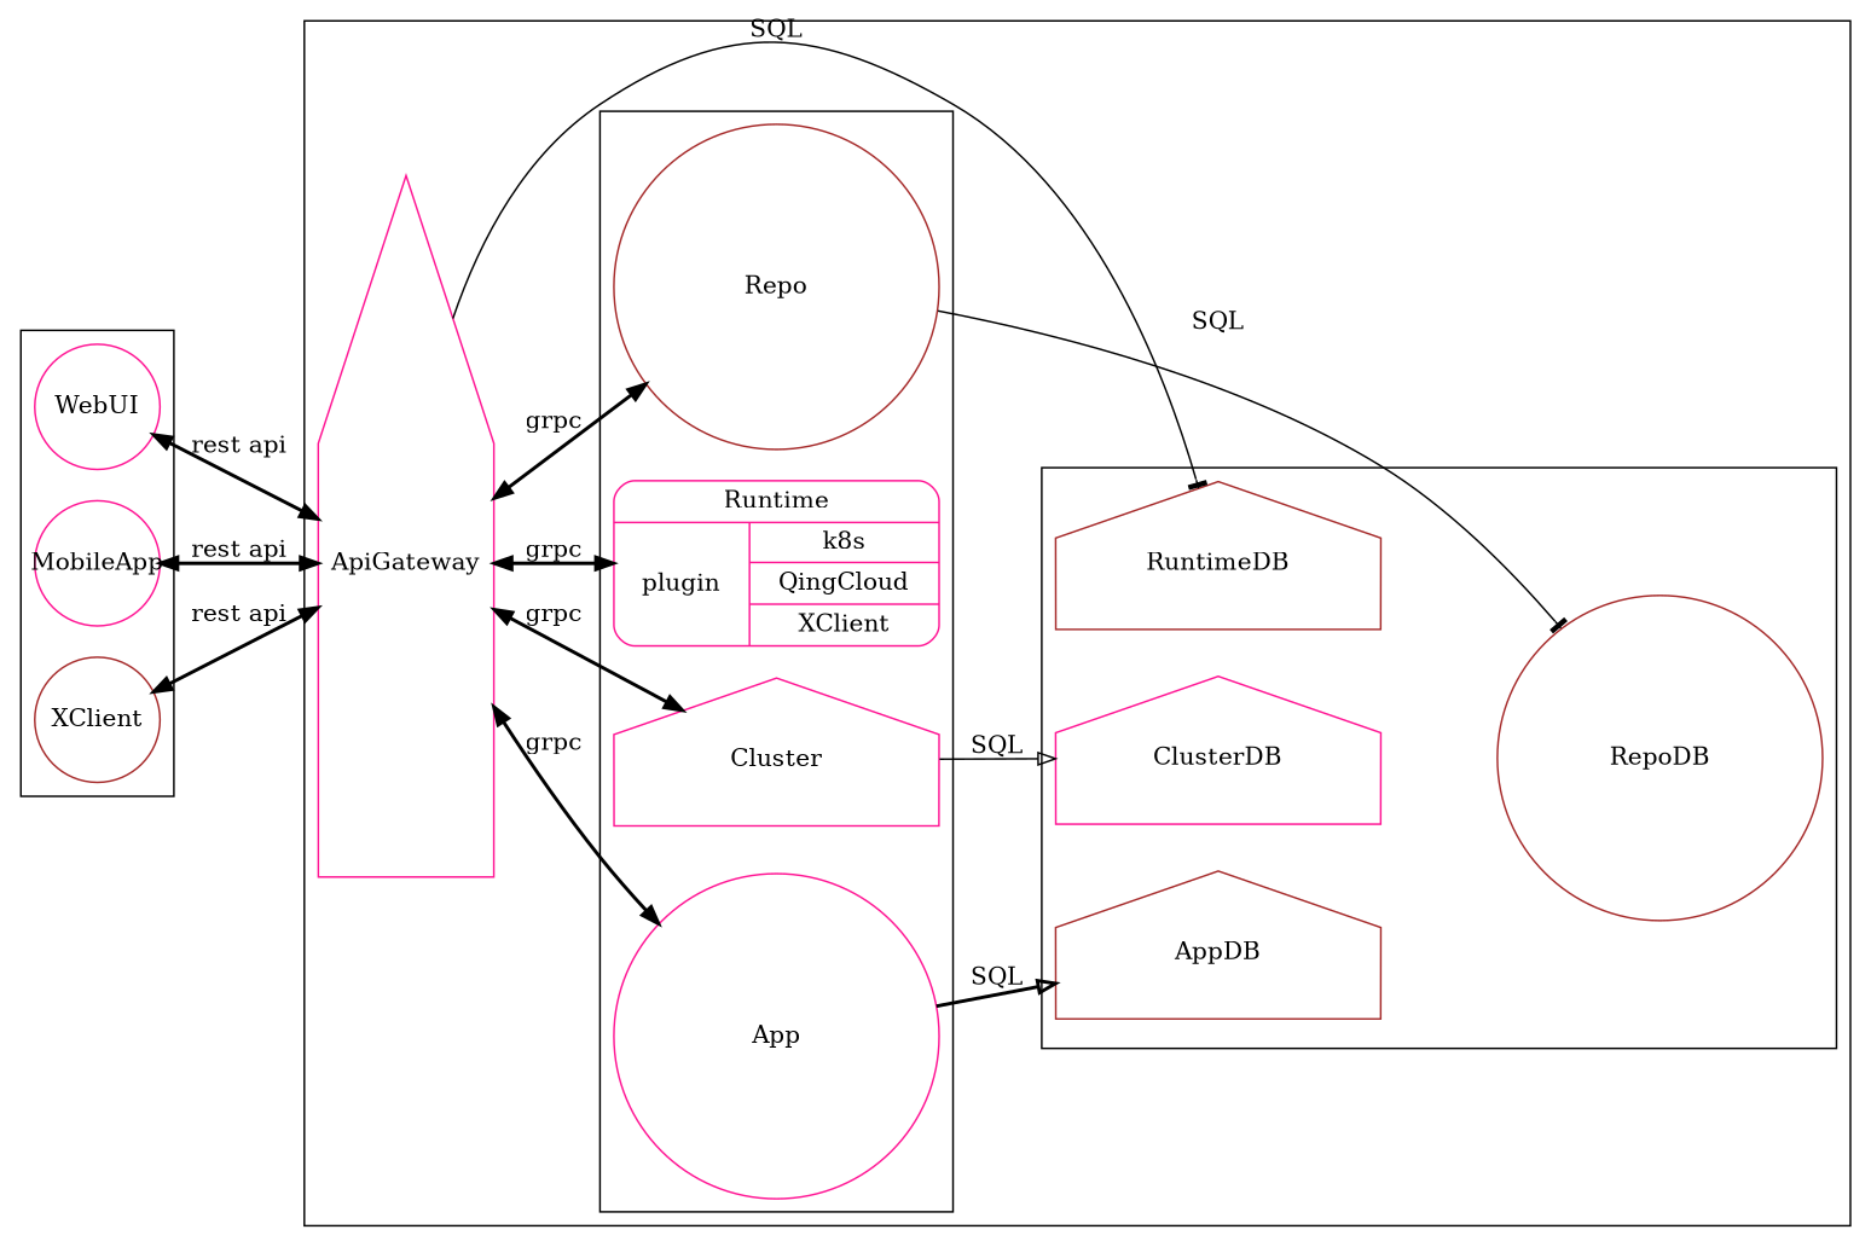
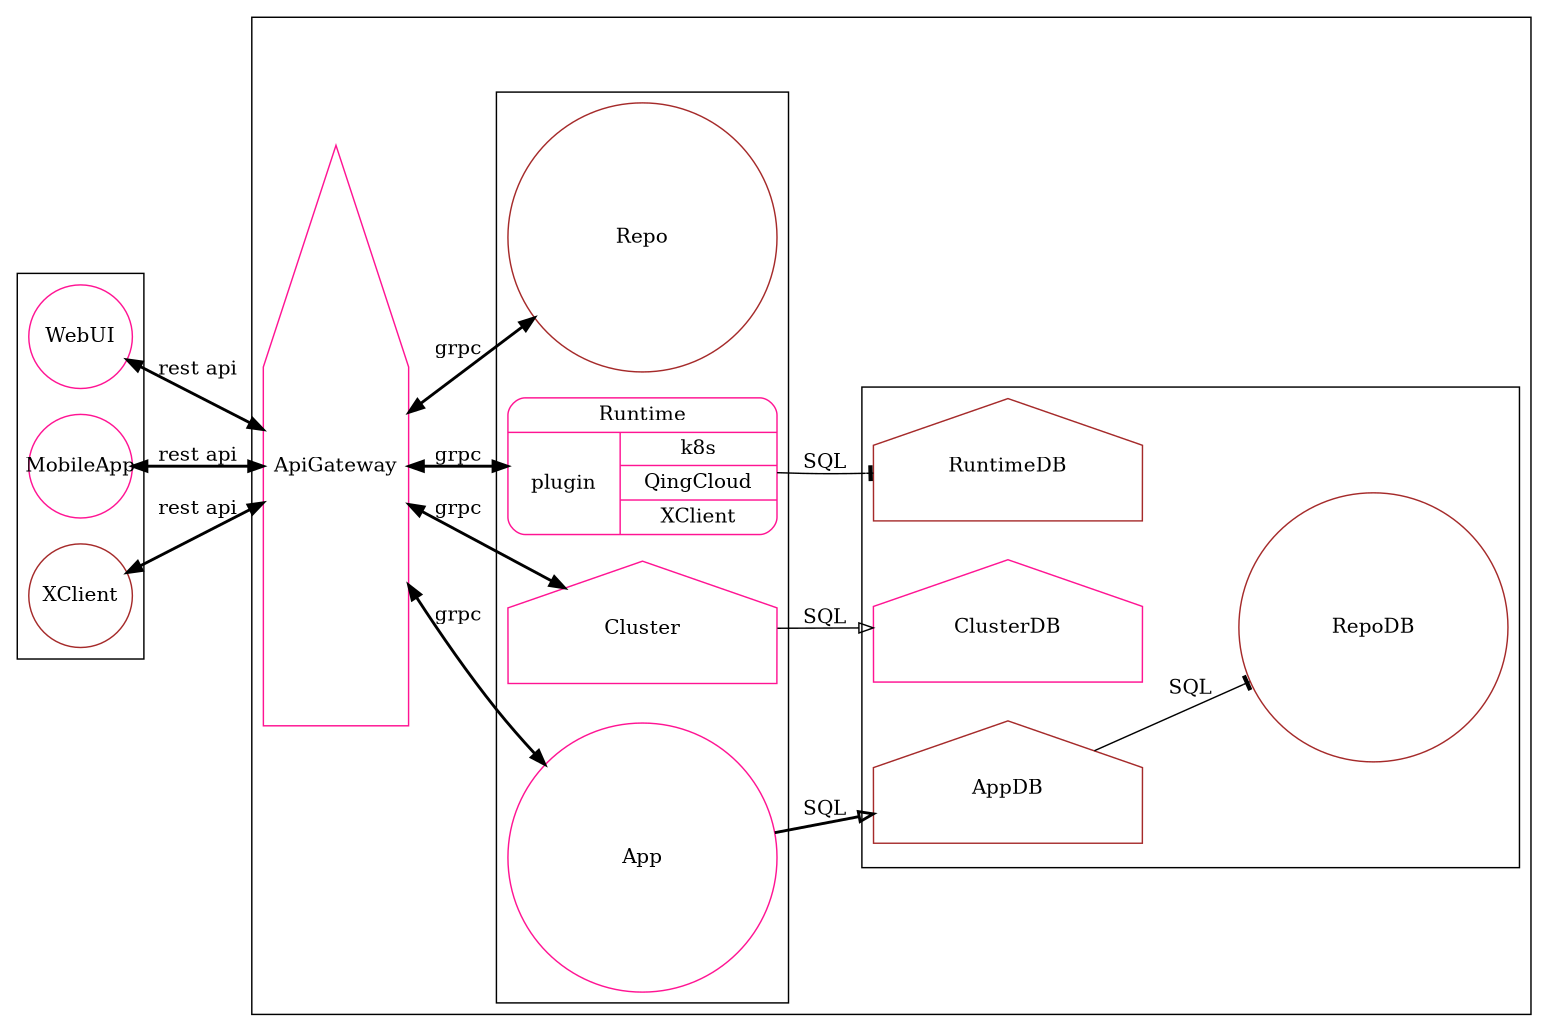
  digraph {
    rankdir=LR
    node [color=deeppink fixedsize=true shape=circle]
    edge [dir=both style=bold]
    WebUI [height=1 width=1]
    MobileApp [height=1 width=1]
    XClient [color=brown height=1 width=1]
    Cluster [height=1.3 shape=house width=2.6]
    n5 [height=1.3 label="Runtime |{ plugin |{k8s|QingCloud|XClient} }" shape=Mrecord width=2.6]
    App [height=1.3 width=2.6]
    Repo [color=brown height=1.3 width=2.6]
    RepoDB [color=brown height=1.3 width=2.6]
    AppDB [color=brown height=1.3 shape=house width=2.6]
    RuntimeDB [color=brown height=1.3 shape=house width=2.6]
    ClusterDB [height=1.3 shape=house width=2.6]
    ApiGateway [height=6.2 shape=house width=1.4]
    subgraph cluster_1 {
      WebUI
      MobileApp
      XClient
    }
    subgraph cluster_2 {
      ApiGateway
      subgraph cluster_3 {
        Cluster
        n5
        App
        Repo
      }
      subgraph cluster_4 {
        RepoDB
        AppDB
        RuntimeDB
        ClusterDB
      }
    }
    WebUI -> ApiGateway [label="rest api"]
    MobileApp -> ApiGateway [label="rest api"]
    XClient -> ApiGateway [label="rest api"]
    Cluster -> ClusterDB [arrowhead=onormal label=SQL dir="" style=""]
-   ApiGateway -> RuntimeDB [arrowhead=tee label=SQL dir="" style=""]
+   n5 -> RuntimeDB [arrowhead=tee label=SQL dir="" style=""]
    App -> AppDB [arrowhead=onormal label=SQL dir=""]
-   Repo -> RepoDB [arrowhead=tee label=SQL dir="" style=""]
+   AppDB -> RepoDB [arrowhead=tee label=SQL dir="" style=""]
    ApiGateway -> Cluster [label=grpc]
    ApiGateway -> n5 [label=grpc]
    ApiGateway -> App [label=grpc]
    ApiGateway -> Repo [label=grpc]
  }
